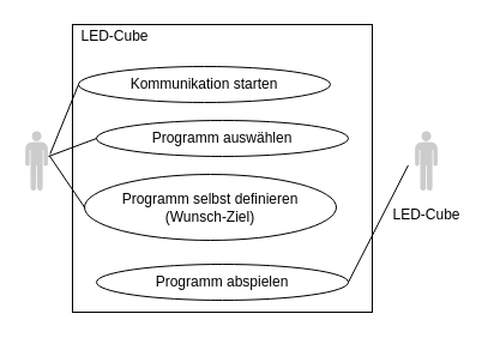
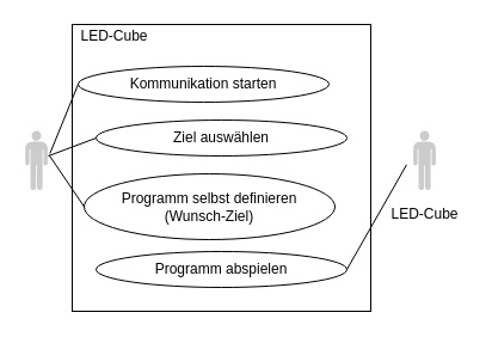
  <mxCell id="0" />
  <mxCell id="1" parent="0" />
  <mxCell id="2" style="verticalLabelPosition=bottom;html=1;fillColor=#CCCCCC;verticalAlign=top;align=center;pointerEvents=1;shape=mxgraph.cisco_safe.design.actor_2;gradientColor=none;" value="" parent="1" vertex="1"><mxGeometry width="19" as="geometry" height="50" x="20.5" y="109" /></mxCell>
  <mxCell id="3" style="verticalLabelPosition=bottom;html=1;fillColor=#CCCCCC;verticalAlign=top;align=center;pointerEvents=1;shape=mxgraph.cisco_safe.design.actor_2;gradientColor=none;" value="" parent="1" vertex="1"><mxGeometry width="19" as="geometry" height="50" x="345.5" y="109" /></mxCell>
  <mxCell id="4" style="text;html=1;resizable=0;points=[];autosize=1;align=center;verticalAlign=top;spacingTop=-4;" value="LED-Cube" parent="1" vertex="1"><mxGeometry width="70" as="geometry" height="20" x="320" y="169" /></mxCell>
  <mxCell id="5" style="rounded=0;whiteSpace=wrap;html=1;fillColor=none;gradientColor=none;align=center;" value="" parent="1" vertex="1"><mxGeometry width="250" as="geometry" height="240" x="60" y="20" /></mxCell>
  <mxCell id="6" style="text;html=1;resizable=0;points=[];autosize=1;align=center;verticalAlign=top;spacingTop=-4;" value="LED-Cube" parent="1" vertex="1"><mxGeometry width="70" as="geometry" height="20" x="60" y="20" /></mxCell>
  <mxCell id="7" style="ellipse;whiteSpace=wrap;html=1;fillColor=none;gradientColor=none;align=center;" value="Kommunikation starten" parent="1" vertex="1"><mxGeometry x="65" y="55" width="210" as="geometry" height="30" /></mxCell>
- <mxCell id="8" style="ellipse;whiteSpace=wrap;html=1;fillColor=none;gradientColor=none;align=center;" value="Programm auswählen" parent="1" vertex="1"><mxGeometry width="210" as="geometry" height="30" x="80" y="100" /></mxCell>
+ <mxCell id="8" style="ellipse;whiteSpace=wrap;html=1;fillColor=none;gradientColor=none;align=center;" value="Ziel auswählen" parent="1" vertex="1"><mxGeometry width="210" as="geometry" height="30" x="80" y="100" /></mxCell>
  <mxCell id="9" target="2" style="endArrow=none;html=1;entryX=1.096;entryY=0.38;entryDx=0;entryDy=0;entryPerimeter=0;exitX=0;exitY=0.5;exitDx=0;exitDy=0;" value="" parent="1" source="7" edge="1"><mxGeometry width="50" as="geometry" height="50" relative="1"><mxPoint as="sourcePoint" x="10" y="300" /><mxPoint as="targetPoint" x="60" y="250" /></mxGeometry></mxCell>
  <mxCell id="10" style="endArrow=none;html=1;exitX=0;exitY=0.5;exitDx=0;exitDy=0;" value="" parent="1" source="8" edge="1"><mxGeometry width="50" as="geometry" height="50" relative="1"><mxPoint as="sourcePoint" x="10" y="300" /><mxPoint as="targetPoint" x="40" y="130" /></mxGeometry></mxCell>
- <mxCell id="11" style="ellipse;whiteSpace=wrap;html=1;fillColor=none;gradientColor=none;align=center;" value="Programm abspielen" parent="1" vertex="1"><mxGeometry width="210" as="geometry" height="30" x="80" y="220" /></mxCell>
+ <mxCell id="11" style="ellipse;whiteSpace=wrap;html=1;fillColor=none;gradientColor=none;align=center;" value="Programm abspielen" parent="1" vertex="1"><mxGeometry x="80" y="210" width="210" as="geometry" height="30" /></mxCell>
  <mxCell id="12" target="11" style="endArrow=none;html=1;entryX=1;entryY=0.5;entryDx=0;entryDy=0;exitX=-0.289;exitY=0.567;exitDx=0;exitDy=0;exitPerimeter=0;" value="" parent="1" source="3" edge="1"><mxGeometry width="50" as="geometry" height="50" relative="1"><mxPoint as="sourcePoint" x="10" y="300" /><mxPoint as="targetPoint" x="60" y="250" /></mxGeometry></mxCell>
  <mxCell id="13" style="ellipse;whiteSpace=wrap;html=1;fillColor=none;gradientColor=none;align=center;" value="Programm selbst definieren&lt;br&gt;(Wunsch-Ziel)" parent="1" vertex="1"><mxGeometry x="70" y="145" width="210" as="geometry" height="55" /></mxCell>
  <mxCell id="14" target="13" style="endArrow=none;html=1;entryX=0;entryY=0.5;entryDx=0;entryDy=0;exitX=1.062;exitY=0.407;exitDx=0;exitDy=0;exitPerimeter=0;" value="" parent="1" source="2" edge="1"><mxGeometry width="50" as="geometry" height="50" relative="1"><mxPoint as="sourcePoint" x="90" y="80" /><mxPoint as="targetPoint" x="51.324" y="138" /></mxGeometry></mxCell>
